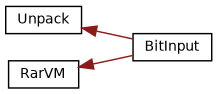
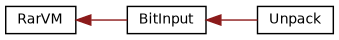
  digraph {
    rankdir=LR
    node [color=black fillcolor=white fontname=Helvetica fontsize=10 shape=record style=filled]
    edge [color=firebrick4 dir=back fontname=Helvetica fontsize=10 labelfontname=Helvetica labelfontsize=10 style=solid]
    n1 [height=0.2 label=BitInput width=0.4]
    n2 [height=0.2 label=Unpack width=0.4]
    n3 [height=0.2 label=RarVM width=0.4]
-   n2 -> n1
+   n1 -> n2
    n3 -> n1
  }
